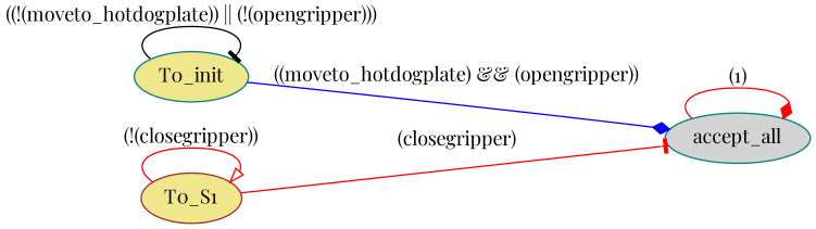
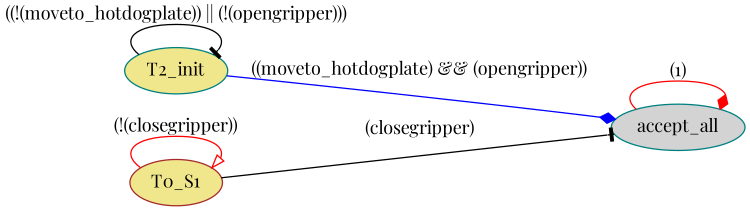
  digraph {
    fontname="Playfair Display"
    rankdir=LR
    node [color=teal fillcolor=khaki fontname="Playfair Display" style=filled]
    edge [arrowhead=tee color=black fontname="Playfair Display" weight=0]
-   T0_init
+   T0_init [label=T2_init]
    accept_all [fillcolor=lightgrey]
    T0_S1 [color=brown]
    T0_init -> T0_init [guard="((!(moveto_hotdogplate)) || (!(opengripper)))" input="set([0, 1, 2, 3, 4, 5])" label="((!(moveto_hotdogplate)) || (!(opengripper)))"]
    T0_init -> accept_all [arrowhead=diamond color=blue guard="((moveto_hotdogplate) && (opengripper))" input="set([6, 7])" label="((moveto_hotdogplate) && (opengripper))"]
    accept_all -> accept_all [arrowhead=diamond color=red guard="(1)" input="set([0, 1, 2, 3, 4, 5, 6, 7])" label="(1)"]
-   T0_S1 -> accept_all [color=red guard="(closegripper)" input="set([1, 3, 5, 7])" label="(closegripper)"]
+   T0_S1 -> accept_all [guard="(closegripper)" input="set([1, 3, 5, 7])" label="(closegripper)"]
    T0_S1 -> T0_S1 [arrowhead=onormal color=red guard="(!(closegripper))" input="set([0, 2, 4, 6])" label="(!(closegripper))"]
  }
